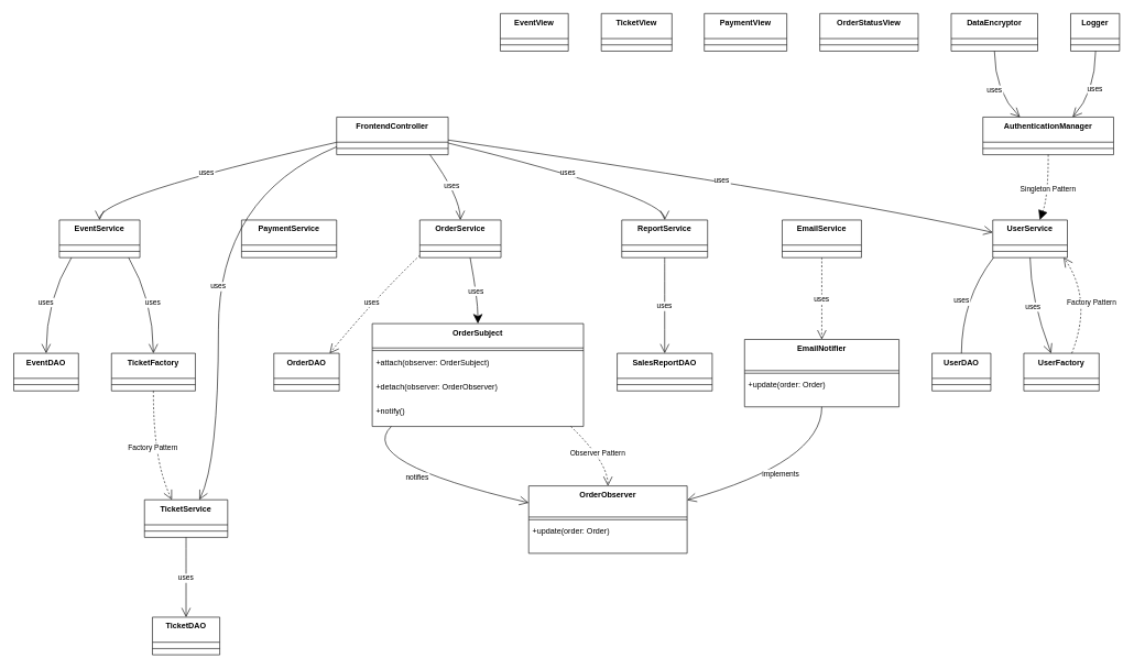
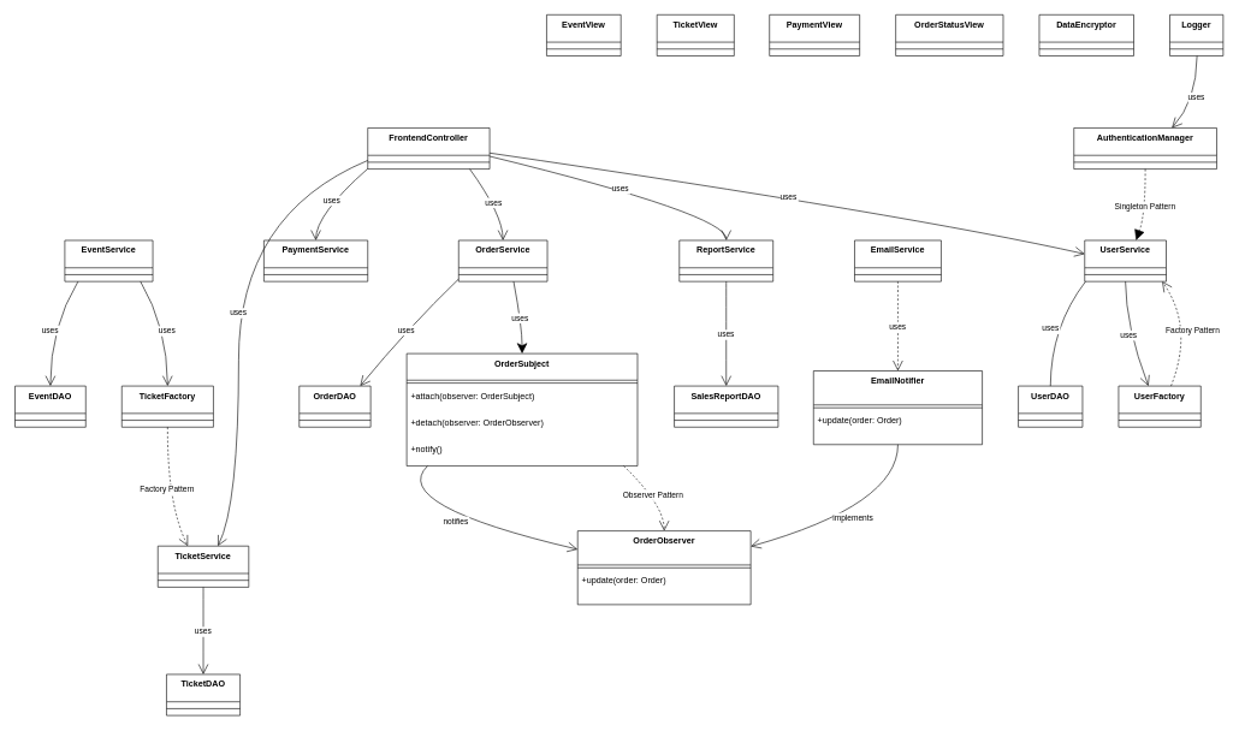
  <mxCell id="0" />
  <mxCell id="1" parent="0" />
  <mxCell id="2" value="FrontendController" style="swimlane;fontStyle=1;align=center;verticalAlign=top;childLayout=stackLayout;horizontal=1;startSize=38;horizontalStack=0;resizeParent=1;resizeParentMax=0;resizeLast=0;collapsible=0;marginBottom=0;" vertex="1" parent="1"><mxGeometry x="509" y="177" width="169" height="57" as="geometry" /></mxCell>
  <mxCell id="3" style="line;strokeWidth=1;fillColor=none;align=left;verticalAlign=middle;spacingTop=-1;spacingLeft=3;spacingRight=3;rotatable=0;labelPosition=right;points=[];portConstraint=eastwest;strokeColor=inherit;" vertex="1" parent="2"><mxGeometry y="38" width="169" height="19" as="geometry" /></mxCell>
  <mxCell id="4" value="EventView" style="swimlane;fontStyle=1;align=center;verticalAlign=top;childLayout=stackLayout;horizontal=1;startSize=38;horizontalStack=0;resizeParent=1;resizeParentMax=0;resizeLast=0;collapsible=0;marginBottom=0;" vertex="1" parent="1"><mxGeometry x="757" y="20" width="103" height="57" as="geometry" /></mxCell>
  <mxCell id="5" style="line;strokeWidth=1;fillColor=none;align=left;verticalAlign=middle;spacingTop=-1;spacingLeft=3;spacingRight=3;rotatable=0;labelPosition=right;points=[];portConstraint=eastwest;strokeColor=inherit;" vertex="1" parent="4"><mxGeometry y="38" width="103" height="19" as="geometry" /></mxCell>
  <mxCell id="6" value="TicketView" style="swimlane;fontStyle=1;align=center;verticalAlign=top;childLayout=stackLayout;horizontal=1;startSize=38;horizontalStack=0;resizeParent=1;resizeParentMax=0;resizeLast=0;collapsible=0;marginBottom=0;" vertex="1" parent="1"><mxGeometry x="910" y="20" width="107" height="57" as="geometry" /></mxCell>
  <mxCell id="7" style="line;strokeWidth=1;fillColor=none;align=left;verticalAlign=middle;spacingTop=-1;spacingLeft=3;spacingRight=3;rotatable=0;labelPosition=right;points=[];portConstraint=eastwest;strokeColor=inherit;" vertex="1" parent="6"><mxGeometry y="38" width="107" height="19" as="geometry" /></mxCell>
  <mxCell id="8" value="PaymentView" style="swimlane;fontStyle=1;align=center;verticalAlign=top;childLayout=stackLayout;horizontal=1;startSize=38;horizontalStack=0;resizeParent=1;resizeParentMax=0;resizeLast=0;collapsible=0;marginBottom=0;" vertex="1" parent="1"><mxGeometry x="1066" y="20" width="125" height="57" as="geometry" /></mxCell>
  <mxCell id="9" style="line;strokeWidth=1;fillColor=none;align=left;verticalAlign=middle;spacingTop=-1;spacingLeft=3;spacingRight=3;rotatable=0;labelPosition=right;points=[];portConstraint=eastwest;strokeColor=inherit;" vertex="1" parent="8"><mxGeometry y="38" width="125" height="19" as="geometry" /></mxCell>
  <mxCell id="10" value="OrderStatusView" style="swimlane;fontStyle=1;align=center;verticalAlign=top;childLayout=stackLayout;horizontal=1;startSize=38;horizontalStack=0;resizeParent=1;resizeParentMax=0;resizeLast=0;collapsible=0;marginBottom=0;" vertex="1" parent="1"><mxGeometry x="1241" y="20" width="149" height="57" as="geometry" /></mxCell>
  <mxCell id="11" style="line;strokeWidth=1;fillColor=none;align=left;verticalAlign=middle;spacingTop=-1;spacingLeft=3;spacingRight=3;rotatable=0;labelPosition=right;points=[];portConstraint=eastwest;strokeColor=inherit;" vertex="1" parent="10"><mxGeometry y="38" width="149" height="19" as="geometry" /></mxCell>
  <mxCell id="12" value="EventService" style="swimlane;fontStyle=1;align=center;verticalAlign=top;childLayout=stackLayout;horizontal=1;startSize=38;horizontalStack=0;resizeParent=1;resizeParentMax=0;resizeLast=0;collapsible=0;marginBottom=0;" vertex="1" parent="1"><mxGeometry x="89" y="333" width="122" height="57" as="geometry" /></mxCell>
  <mxCell id="13" style="line;strokeWidth=1;fillColor=none;align=left;verticalAlign=middle;spacingTop=-1;spacingLeft=3;spacingRight=3;rotatable=0;labelPosition=right;points=[];portConstraint=eastwest;strokeColor=inherit;" vertex="1" parent="12"><mxGeometry y="38" width="122" height="19" as="geometry" /></mxCell>
  <mxCell id="14" value="TicketService" style="swimlane;fontStyle=1;align=center;verticalAlign=top;childLayout=stackLayout;horizontal=1;startSize=38;horizontalStack=0;resizeParent=1;resizeParentMax=0;resizeLast=0;collapsible=0;marginBottom=0;" vertex="1" parent="1"><mxGeometry x="218" y="757" width="126" height="57" as="geometry" /></mxCell>
  <mxCell id="15" style="line;strokeWidth=1;fillColor=none;align=left;verticalAlign=middle;spacingTop=-1;spacingLeft=3;spacingRight=3;rotatable=0;labelPosition=right;points=[];portConstraint=eastwest;strokeColor=inherit;" vertex="1" parent="14"><mxGeometry y="38" width="126" height="19" as="geometry" /></mxCell>
  <mxCell id="16" value="PaymentService" style="swimlane;fontStyle=1;align=center;verticalAlign=top;childLayout=stackLayout;horizontal=1;startSize=38;horizontalStack=0;resizeParent=1;resizeParentMax=0;resizeLast=0;collapsible=0;marginBottom=0;" vertex="1" parent="1"><mxGeometry x="365" y="333" width="144" height="57" as="geometry" /></mxCell>
  <mxCell id="17" style="line;strokeWidth=1;fillColor=none;align=left;verticalAlign=middle;spacingTop=-1;spacingLeft=3;spacingRight=3;rotatable=0;labelPosition=right;points=[];portConstraint=eastwest;strokeColor=inherit;" vertex="1" parent="16"><mxGeometry y="38" width="144" height="19" as="geometry" /></mxCell>
  <mxCell id="18" value="OrderService" style="swimlane;fontStyle=1;align=center;verticalAlign=top;childLayout=stackLayout;horizontal=1;startSize=38;horizontalStack=0;resizeParent=1;resizeParentMax=0;resizeLast=0;collapsible=0;marginBottom=0;" vertex="1" parent="1"><mxGeometry x="635" y="333" width="123" height="57" as="geometry" /></mxCell>
  <mxCell id="19" style="line;strokeWidth=1;fillColor=none;align=left;verticalAlign=middle;spacingTop=-1;spacingLeft=3;spacingRight=3;rotatable=0;labelPosition=right;points=[];portConstraint=eastwest;strokeColor=inherit;" vertex="1" parent="18"><mxGeometry y="38" width="123" height="19" as="geometry" /></mxCell>
  <mxCell id="20" value="ReportService" style="swimlane;fontStyle=1;align=center;verticalAlign=top;childLayout=stackLayout;horizontal=1;startSize=38;horizontalStack=0;resizeParent=1;resizeParentMax=0;resizeLast=0;collapsible=0;marginBottom=0;" vertex="1" parent="1"><mxGeometry x="941" y="333" width="130" height="57" as="geometry" /></mxCell>
  <mxCell id="21" style="line;strokeWidth=1;fillColor=none;align=left;verticalAlign=middle;spacingTop=-1;spacingLeft=3;spacingRight=3;rotatable=0;labelPosition=right;points=[];portConstraint=eastwest;strokeColor=inherit;" vertex="1" parent="20"><mxGeometry y="38" width="130" height="19" as="geometry" /></mxCell>
  <mxCell id="22" value="UserService" style="swimlane;fontStyle=1;align=center;verticalAlign=top;childLayout=stackLayout;horizontal=1;startSize=38;horizontalStack=0;resizeParent=1;resizeParentMax=0;resizeLast=0;collapsible=0;marginBottom=0;" vertex="1" parent="1"><mxGeometry x="1503" y="333" width="113" height="57" as="geometry" /></mxCell>
  <mxCell id="23" style="line;strokeWidth=1;fillColor=none;align=left;verticalAlign=middle;spacingTop=-1;spacingLeft=3;spacingRight=3;rotatable=0;labelPosition=right;points=[];portConstraint=eastwest;strokeColor=inherit;" vertex="1" parent="22"><mxGeometry y="38" width="113" height="19" as="geometry" /></mxCell>
  <mxCell id="24" value="TicketFactory" style="swimlane;fontStyle=1;align=center;verticalAlign=top;childLayout=stackLayout;horizontal=1;startSize=38;horizontalStack=0;resizeParent=1;resizeParentMax=0;resizeLast=0;collapsible=0;marginBottom=0;" vertex="1" parent="1"><mxGeometry x="168" y="535" width="127" height="57" as="geometry" /></mxCell>
  <mxCell id="25" style="line;strokeWidth=1;fillColor=none;align=left;verticalAlign=middle;spacingTop=-1;spacingLeft=3;spacingRight=3;rotatable=0;labelPosition=right;points=[];portConstraint=eastwest;strokeColor=inherit;" vertex="1" parent="24"><mxGeometry y="38" width="127" height="19" as="geometry" /></mxCell>
  <mxCell id="26" value="UserFactory" style="swimlane;fontStyle=1;align=center;verticalAlign=top;childLayout=stackLayout;horizontal=1;startSize=38;horizontalStack=0;resizeParent=1;resizeParentMax=0;resizeLast=0;collapsible=0;marginBottom=0;" vertex="1" parent="1"><mxGeometry x="1550" y="535" width="114" height="57" as="geometry" /></mxCell>
  <mxCell id="27" style="line;strokeWidth=1;fillColor=none;align=left;verticalAlign=middle;spacingTop=-1;spacingLeft=3;spacingRight=3;rotatable=0;labelPosition=right;points=[];portConstraint=eastwest;strokeColor=inherit;" vertex="1" parent="26"><mxGeometry y="38" width="114" height="19" as="geometry" /></mxCell>
  <mxCell id="28" value="EventDAO" style="swimlane;fontStyle=1;align=center;verticalAlign=top;childLayout=stackLayout;horizontal=1;startSize=38;horizontalStack=0;resizeParent=1;resizeParentMax=0;resizeLast=0;collapsible=0;marginBottom=0;" vertex="1" parent="1"><mxGeometry x="20" y="535" width="98" height="57" as="geometry" /></mxCell>
  <mxCell id="29" style="line;strokeWidth=1;fillColor=none;align=left;verticalAlign=middle;spacingTop=-1;spacingLeft=3;spacingRight=3;rotatable=0;labelPosition=right;points=[];portConstraint=eastwest;strokeColor=inherit;" vertex="1" parent="28"><mxGeometry y="38" width="98" height="19" as="geometry" /></mxCell>
  <mxCell id="30" value="TicketDAO" style="swimlane;fontStyle=1;align=center;verticalAlign=top;childLayout=stackLayout;horizontal=1;startSize=38;horizontalStack=0;resizeParent=1;resizeParentMax=0;resizeLast=0;collapsible=0;marginBottom=0;" vertex="1" parent="1"><mxGeometry x="230" y="935" width="102" height="57" as="geometry" /></mxCell>
  <mxCell id="31" style="line;strokeWidth=1;fillColor=none;align=left;verticalAlign=middle;spacingTop=-1;spacingLeft=3;spacingRight=3;rotatable=0;labelPosition=right;points=[];portConstraint=eastwest;strokeColor=inherit;" vertex="1" parent="30"><mxGeometry y="38" width="102" height="19" as="geometry" /></mxCell>
  <mxCell id="32" value="OrderDAO" style="swimlane;fontStyle=1;align=center;verticalAlign=top;childLayout=stackLayout;horizontal=1;startSize=38;horizontalStack=0;resizeParent=1;resizeParentMax=0;resizeLast=0;collapsible=0;marginBottom=0;" vertex="1" parent="1"><mxGeometry x="414" y="535" width="99" height="57" as="geometry" /></mxCell>
  <mxCell id="33" style="line;strokeWidth=1;fillColor=none;align=left;verticalAlign=middle;spacingTop=-1;spacingLeft=3;spacingRight=3;rotatable=0;labelPosition=right;points=[];portConstraint=eastwest;strokeColor=inherit;" vertex="1" parent="32"><mxGeometry y="38" width="99" height="19" as="geometry" /></mxCell>
  <mxCell id="34" value="UserDAO" style="swimlane;fontStyle=1;align=center;verticalAlign=top;childLayout=stackLayout;horizontal=1;startSize=38;horizontalStack=0;resizeParent=1;resizeParentMax=0;resizeLast=0;collapsible=0;marginBottom=0;" vertex="1" parent="1"><mxGeometry x="1411" y="535" width="89" height="57" as="geometry" /></mxCell>
  <mxCell id="35" style="line;strokeWidth=1;fillColor=none;align=left;verticalAlign=middle;spacingTop=-1;spacingLeft=3;spacingRight=3;rotatable=0;labelPosition=right;points=[];portConstraint=eastwest;strokeColor=inherit;" vertex="1" parent="34"><mxGeometry y="38" width="89" height="19" as="geometry" /></mxCell>
  <mxCell id="36" value="SalesReportDAO" style="swimlane;fontStyle=1;align=center;verticalAlign=top;childLayout=stackLayout;horizontal=1;startSize=38;horizontalStack=0;resizeParent=1;resizeParentMax=0;resizeLast=0;collapsible=0;marginBottom=0;" vertex="1" parent="1"><mxGeometry x="934" y="535" width="144" height="57" as="geometry" /></mxCell>
  <mxCell id="37" style="line;strokeWidth=1;fillColor=none;align=left;verticalAlign=middle;spacingTop=-1;spacingLeft=3;spacingRight=3;rotatable=0;labelPosition=right;points=[];portConstraint=eastwest;strokeColor=inherit;" vertex="1" parent="36"><mxGeometry y="38" width="144" height="19" as="geometry" /></mxCell>
  <mxCell id="38" value="DataEncryptor" style="swimlane;fontStyle=1;align=center;verticalAlign=top;childLayout=stackLayout;horizontal=1;startSize=38;horizontalStack=0;resizeParent=1;resizeParentMax=0;resizeLast=0;collapsible=0;marginBottom=0;" vertex="1" parent="1"><mxGeometry x="1440" y="20" width="131" height="57" as="geometry" /></mxCell>
  <mxCell id="39" style="line;strokeWidth=1;fillColor=none;align=left;verticalAlign=middle;spacingTop=-1;spacingLeft=3;spacingRight=3;rotatable=0;labelPosition=right;points=[];portConstraint=eastwest;strokeColor=inherit;" vertex="1" parent="38"><mxGeometry y="38" width="131" height="19" as="geometry" /></mxCell>
  <mxCell id="40" value="AuthenticationManager" style="swimlane;fontStyle=1;align=center;verticalAlign=top;childLayout=stackLayout;horizontal=1;startSize=38;horizontalStack=0;resizeParent=1;resizeParentMax=0;resizeLast=0;collapsible=0;marginBottom=0;" vertex="1" parent="1"><mxGeometry x="1488" y="177" width="198" height="57" as="geometry" /></mxCell>
  <mxCell id="41" style="line;strokeWidth=1;fillColor=none;align=left;verticalAlign=middle;spacingTop=-1;spacingLeft=3;spacingRight=3;rotatable=0;labelPosition=right;points=[];portConstraint=eastwest;strokeColor=inherit;" vertex="1" parent="40"><mxGeometry y="38" width="198" height="19" as="geometry" /></mxCell>
  <mxCell id="42" value="Logger" style="swimlane;fontStyle=1;align=center;verticalAlign=top;childLayout=stackLayout;horizontal=1;startSize=38;horizontalStack=0;resizeParent=1;resizeParentMax=0;resizeLast=0;collapsible=0;marginBottom=0;" vertex="1" parent="1"><mxGeometry x="1621" y="20" width="74" height="57" as="geometry" /></mxCell>
  <mxCell id="43" style="line;strokeWidth=1;fillColor=none;align=left;verticalAlign=middle;spacingTop=-1;spacingLeft=3;spacingRight=3;rotatable=0;labelPosition=right;points=[];portConstraint=eastwest;strokeColor=inherit;" vertex="1" parent="42"><mxGeometry y="38" width="74" height="19" as="geometry" /></mxCell>
  <mxCell id="44" value="EmailService" style="swimlane;fontStyle=1;align=center;verticalAlign=top;childLayout=stackLayout;horizontal=1;startSize=38;horizontalStack=0;resizeParent=1;resizeParentMax=0;resizeLast=0;collapsible=0;marginBottom=0;" vertex="1" parent="1"><mxGeometry x="1184" y="333" width="120" height="57" as="geometry" /></mxCell>
  <mxCell id="45" style="line;strokeWidth=1;fillColor=none;align=left;verticalAlign=middle;spacingTop=-1;spacingLeft=3;spacingRight=3;rotatable=0;labelPosition=right;points=[];portConstraint=eastwest;strokeColor=inherit;" vertex="1" parent="44"><mxGeometry y="38" width="120" height="19" as="geometry" /></mxCell>
  <mxCell id="46" value="OrderSubject" style="swimlane;fontStyle=1;align=center;verticalAlign=top;childLayout=stackLayout;horizontal=1;startSize=36.889;horizontalStack=0;resizeParent=1;resizeParentMax=0;resizeLast=0;collapsible=0;marginBottom=0;" vertex="1" parent="1"><mxGeometry x="563" y="490" width="320" height="155.889" as="geometry" /></mxCell>
  <mxCell id="47" style="line;strokeWidth=1;fillColor=none;align=left;verticalAlign=middle;spacingTop=-1;spacingLeft=3;spacingRight=3;rotatable=0;labelPosition=right;points=[];portConstraint=eastwest;strokeColor=inherit;" vertex="1" parent="46"><mxGeometry y="36.889" width="320" height="8" as="geometry" /></mxCell>
  <mxCell id="48" value="+attach(observer: OrderSubject)" style="text;strokeColor=none;fillColor=none;align=left;verticalAlign=top;spacingLeft=4;spacingRight=4;overflow=hidden;rotatable=0;points=[[0,0.5],[1,0.5]];portConstraint=eastwest;" vertex="1" parent="46"><mxGeometry y="44.889" width="320" height="37" as="geometry" /></mxCell>
  <mxCell id="49" value="+detach(observer: OrderObserver)" style="text;strokeColor=none;fillColor=none;align=left;verticalAlign=top;spacingLeft=4;spacingRight=4;overflow=hidden;rotatable=0;points=[[0,0.5],[1,0.5]];portConstraint=eastwest;" vertex="1" parent="46"><mxGeometry y="81.889" width="320" height="37" as="geometry" /></mxCell>
  <mxCell id="50" value="+notify()" style="text;strokeColor=none;fillColor=none;align=left;verticalAlign=top;spacingLeft=4;spacingRight=4;overflow=hidden;rotatable=0;points=[[0,0.5],[1,0.5]];portConstraint=eastwest;" vertex="1" parent="46"><mxGeometry y="118.889" width="320" height="37" as="geometry" /></mxCell>
  <mxCell id="51" value="OrderObserver" style="swimlane;fontStyle=1;align=center;verticalAlign=top;childLayout=stackLayout;horizontal=1;startSize=47.2;horizontalStack=0;resizeParent=1;resizeParentMax=0;resizeLast=0;collapsible=0;marginBottom=0;" vertex="1" parent="1"><mxGeometry x="800" y="736" width="240" height="102.2" as="geometry" /></mxCell>
  <mxCell id="52" style="line;strokeWidth=1;fillColor=none;align=left;verticalAlign=middle;spacingTop=-1;spacingLeft=3;spacingRight=3;rotatable=0;labelPosition=right;points=[];portConstraint=eastwest;strokeColor=inherit;" vertex="1" parent="51"><mxGeometry y="47.2" width="240" height="8" as="geometry" /></mxCell>
  <mxCell id="53" value="+update(order: Order)" style="text;strokeColor=none;fillColor=none;align=left;verticalAlign=top;spacingLeft=4;spacingRight=4;overflow=hidden;rotatable=0;points=[[0,0.5],[1,0.5]];portConstraint=eastwest;" vertex="1" parent="51"><mxGeometry y="55.2" width="240" height="47" as="geometry" /></mxCell>
  <mxCell id="54" value="EmailNotifier" style="swimlane;fontStyle=1;align=center;verticalAlign=top;childLayout=stackLayout;horizontal=1;startSize=47.2;horizontalStack=0;resizeParent=1;resizeParentMax=0;resizeLast=0;collapsible=0;marginBottom=0;" vertex="1" parent="1"><mxGeometry x="1127" y="514" width="234" height="102.2" as="geometry" /></mxCell>
  <mxCell id="55" style="line;strokeWidth=1;fillColor=none;align=left;verticalAlign=middle;spacingTop=-1;spacingLeft=3;spacingRight=3;rotatable=0;labelPosition=right;points=[];portConstraint=eastwest;strokeColor=inherit;" vertex="1" parent="54"><mxGeometry y="47.2" width="234" height="8" as="geometry" /></mxCell>
  <mxCell id="56" value="+update(order: Order)" style="text;strokeColor=none;fillColor=none;align=left;verticalAlign=top;spacingLeft=4;spacingRight=4;overflow=hidden;rotatable=0;points=[[0,0.5],[1,0.5]];portConstraint=eastwest;" vertex="1" parent="54"><mxGeometry y="55.2" width="234" height="47" as="geometry" /></mxCell>
- <mxCell id="57" value="uses" style="curved=1;startArrow=none;endArrow=open;endSize=12;exitX=0;exitY=0.67;entryX=0.5;entryY=0;rounded=0;" edge="1" parent="1" source="2" target="12"><mxGeometry relative="1" as="geometry"><Array as="points"><mxPoint x="150" y="297" /></Array></mxGeometry></mxCell>
  <mxCell id="58" value="uses" style="curved=1;startArrow=none;endArrow=open;endSize=12;exitX=0;exitY=0.79;entryX=0.66;entryY=0;rounded=0;" edge="1" parent="1" source="2" target="14"><mxGeometry relative="1" as="geometry"><Array as="points"><mxPoint x="330" y="297" /><mxPoint x="330" y="700" /></Array></mxGeometry></mxCell>
+ <mxCell id="59" value="uses" style="curved=1;startArrow=none;endArrow=open;endSize=12;exitX=0;exitY=0.99;entryX=0.5;entryY=0;rounded=0;" edge="1" parent="1" source="2" target="16"><mxGeometry relative="1" as="geometry"><Array as="points"><mxPoint x="437" y="297" /></Array></mxGeometry></mxCell>
  <mxCell id="60" value="uses" style="curved=1;startArrow=none;endArrow=open;endSize=12;exitX=0.83;exitY=0.99;entryX=0.5;entryY=0;rounded=0;" edge="1" parent="1" source="2" target="18"><mxGeometry relative="1" as="geometry"><Array as="points"><mxPoint x="696" y="297" /></Array></mxGeometry></mxCell>
  <mxCell id="61" value="uses" style="curved=1;startArrow=none;endArrow=open;endSize=12;exitX=1;exitY=0.69;entryX=0.5;entryY=0;rounded=0;" edge="1" parent="1" source="2" target="20"><mxGeometry relative="1" as="geometry"><Array as="points"><mxPoint x="1006" y="297" /></Array></mxGeometry></mxCell>
  <mxCell id="62" value="uses" style="curved=1;startArrow=none;endArrow=open;endSize=12;exitX=1;exitY=0.61;entryX=0;entryY=0.33;rounded=0;" edge="1" parent="1" source="2" target="22"><mxGeometry relative="1" as="geometry"><Array as="points"><mxPoint x="1258" y="297" /></Array></mxGeometry></mxCell>
  <mxCell id="63" value="uses" style="curved=1;startArrow=none;endArrow=open;endSize=12;exitX=0.15;exitY=1;entryX=0.5;entryY=-0.01;rounded=0;" edge="1" parent="1" source="12" target="28"><mxGeometry relative="1" as="geometry"><Array as="points"><mxPoint x="69" y="453" /></Array></mxGeometry></mxCell>
  <mxCell id="64" value="uses" style="curved=1;startArrow=none;endArrow=open;endSize=12;exitX=0.5;exitY=1;entryX=0.5;entryY=-0.01;rounded=0;" edge="1" parent="1" source="14" target="30"><mxGeometry relative="1" as="geometry"><Array as="points" /></mxGeometry></mxCell>
- <mxCell id="65" value="uses" style="curved=1;startArrow=none;endArrow=open;endSize=12;exitX=0;exitY=0.94;entryX=0.86;entryY=-0.01;rounded=0;dashed=1;" edge="1" parent="1" source="18" target="32"><mxGeometry relative="1" as="geometry"><Array as="points"><mxPoint x="566" y="453" /></Array></mxGeometry></mxCell>
+ <mxCell id="65" value="uses" style="curved=1;startArrow=none;endArrow=open;endSize=12;exitX=0;exitY=0.94;entryX=0.86;entryY=-0.01;rounded=0;" edge="1" parent="1" source="18" target="32"><mxGeometry relative="1" as="geometry"><Array as="points"><mxPoint x="566" y="453" /></Array></mxGeometry></mxCell>
  <mxCell id="66" value="uses" style="curved=1;startArrow=none;endArrow=open;endSize=12;exitX=0.5;exitY=1;entryX=0.5;entryY=-0.01;rounded=0;" edge="1" parent="1" source="20" target="36"><mxGeometry relative="1" as="geometry"><Array as="points" /></mxGeometry></mxCell>
  <mxCell id="67" value="uses" style="curved=1;startArrow=none;endArrow=none;endSize=12;exitX=0.01;exitY=1;entryX=0.5;entryY=-0.01;rounded=0;" edge="1" parent="1" source="22" target="34"><mxGeometry relative="1" as="geometry"><Array as="points"><mxPoint x="1456" y="453" /></Array></mxGeometry></mxCell>
  <mxCell id="68" value="uses" style="curved=1;startArrow=none;endArrow=open;endSize=12;exitX=0.86;exitY=1;entryX=0.5;entryY=-0.01;rounded=0;" edge="1" parent="1" source="12" target="24"><mxGeometry relative="1" as="geometry"><Array as="points"><mxPoint x="231" y="453" /></Array></mxGeometry></mxCell>
  <mxCell id="69" value="uses" style="curved=1;startArrow=none;endArrow=open;endSize=12;exitX=0.5;exitY=1;entryX=0.36;entryY=-0.01;rounded=0;" edge="1" parent="1" source="22" target="26"><mxGeometry relative="1" as="geometry"><Array as="points"><mxPoint x="1560" y="453" /></Array></mxGeometry></mxCell>
- <mxCell id="70" value="uses" style="curved=1;startArrow=none;endArrow=open;endSize=12;exitX=0.5;exitY=1;entryX=0.28;entryY=-0.01;rounded=0;" edge="1" parent="1" source="38" target="40"><mxGeometry relative="1" as="geometry"><Array as="points"><mxPoint x="1506" y="140" /></Array></mxGeometry></mxCell>
  <mxCell id="71" value="uses" style="curved=1;startArrow=none;endArrow=open;endSize=12;exitX=0.51;exitY=1;entryX=0.69;entryY=-0.01;rounded=0;" edge="1" parent="1" source="42" target="40"><mxGeometry relative="1" as="geometry"><Array as="points"><mxPoint x="1658" y="140" /></Array></mxGeometry></mxCell>
  <mxCell id="72" value="uses" style="curved=1;startArrow=none;endArrow=open;endSize=12;exitX=0.5;exitY=1;entryX=0.5;entryY=0;rounded=0;dashed=1;" edge="1" parent="1" source="44" target="54"><mxGeometry relative="1" as="geometry"><Array as="points" /></mxGeometry></mxCell>
  <mxCell id="73" value="uses" style="curved=1;startArrow=none;endArrow=classic;endSize=12;exitX=0.62;exitY=1;entryX=0.5;entryY=0;rounded=0;" edge="1" parent="1" source="18" target="46"><mxGeometry relative="1" as="geometry"><Array as="points"><mxPoint x="723" y="453" /></Array></mxGeometry></mxCell>
  <mxCell id="74" value="notifies" style="curved=1;startArrow=none;endArrow=open;endSize=12;exitX=0.09;exitY=1;entryX=0;entryY=0.25;rounded=0;" edge="1" parent="1" source="46" target="51"><mxGeometry relative="1" as="geometry"><Array as="points"><mxPoint x="537" y="700" /></Array></mxGeometry></mxCell>
  <mxCell id="75" value="implements" style="curved=1;startArrow=none;endArrow=open;endSize=12;exitX=0.5;exitY=1;entryX=1;entryY=0.21;rounded=0;" edge="1" parent="1" source="54" target="51"><mxGeometry relative="1" as="geometry"><Array as="points"><mxPoint x="1244" y="700" /></Array></mxGeometry></mxCell>
  <mxCell id="76" value="Factory Pattern" style="curved=1;dashed=1;startArrow=none;endArrow=open;endSize=12;exitX=0.5;exitY=0.99;entryX=0.33;entryY=0;rounded=0;" edge="1" parent="1" source="24" target="14"><mxGeometry relative="1" as="geometry"><Array as="points"><mxPoint x="231" y="700" /></Array></mxGeometry></mxCell>
  <mxCell id="77" value="Factory Pattern" style="curved=1;dashed=1;startArrow=none;endArrow=open;endSize=12;exitX=0.64;exitY=-0.01;entryX=0.95;entryY=1;rounded=0;" edge="1" parent="1" source="26" target="22"><mxGeometry relative="1" as="geometry"><Array as="points"><mxPoint x="1655" y="453" /></Array></mxGeometry></mxCell>
  <mxCell id="78" value="Singleton Pattern" style="curved=1;dashed=1;startArrow=none;endArrow=block;endSize=12;exitX=0.5;exitY=0.99;entryX=0.63;entryY=0;rounded=0;" edge="1" parent="1" source="40" target="22"><mxGeometry relative="1" as="geometry"><Array as="points"><mxPoint x="1587" y="297" /></Array></mxGeometry></mxCell>
  <mxCell id="79" value="Observer Pattern" style="curved=1;dashed=1;startArrow=none;endArrow=open;endSize=12;exitX=0.94;exitY=1;entryX=0.5;entryY=0;rounded=0;" edge="1" parent="1" source="46" target="51"><mxGeometry relative="1" as="geometry"><Array as="points"><mxPoint x="920" y="700" /></Array></mxGeometry></mxCell>
